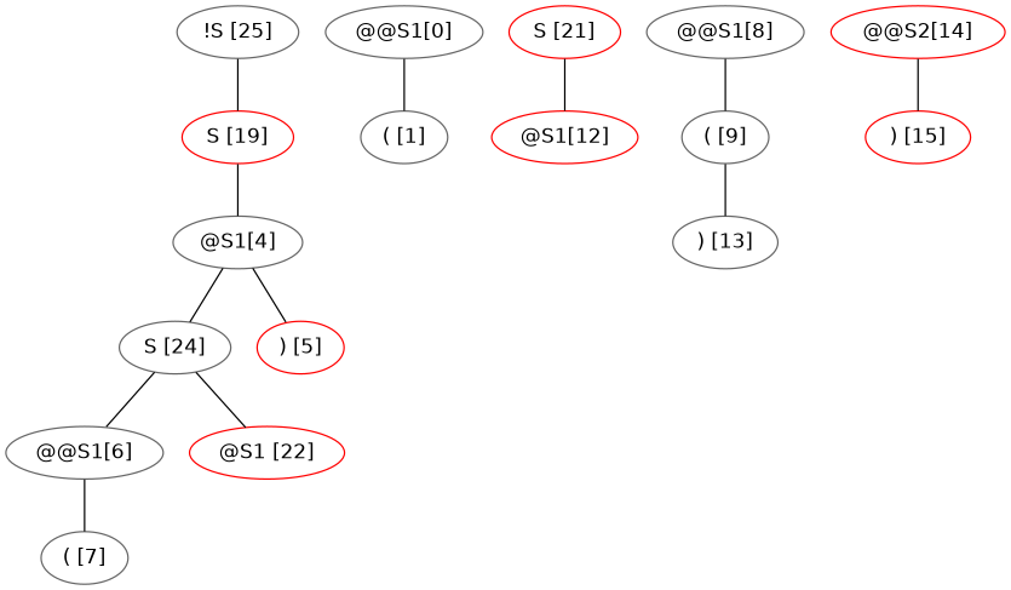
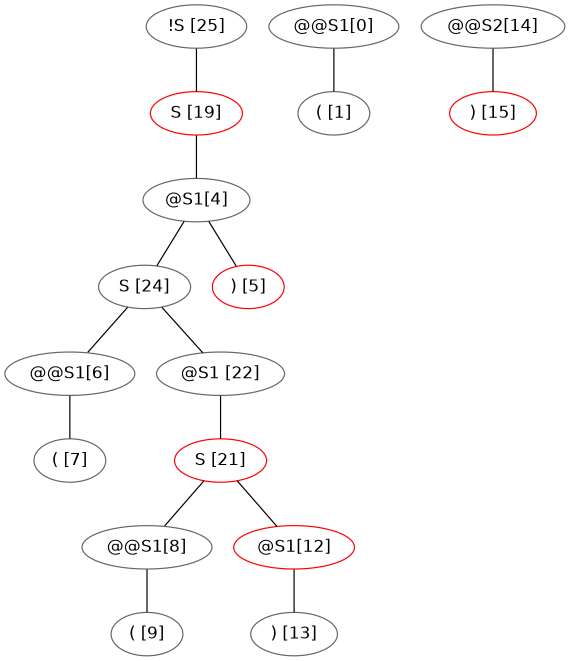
  graph {
    fontname="DejaVu Sans"
    node [color=gray40 fontname="DejaVu Sans"]
    edge [fontname="DejaVu Sans"]
    "S [19]" [color=red]
    "!S [25]"
    "@S1[4]"
    "S [24]"
    "@@S1[6]"
-   "@S1 [22]" [color=red]
+   "@S1 [22]"
    "@@S1[0]"
    "( [1]"
    ") [5]" [color=red]
    "( [7]"
    "S [21]" [color=red]
    "@@S1[8]"
    "@S1[12]" [color=red]
    ") [15]" [color=red]
-   "@@S2[14]" [color=red]
+   "@@S2[14]"
    "( [9]"
    ") [13]"
    "S [19]" -- "@S1[4]"
    "!S [25]" -- "S [19]"
    "@S1[4]" -- "S [24]"
    "@S1[4]" -- ") [5]"
    "S [24]" -- "@@S1[6]"
    "S [24]" -- "@S1 [22]"
    "@@S1[6]" -- "( [7]"
+   "@S1 [22]" -- "S [21]"
    "@@S1[0]" -- "( [1]"
+   "S [21]" -- "@@S1[8]"
    "S [21]" -- "@S1[12]"
    "@@S1[8]" -- "( [9]"
-   "( [9]" -- ") [13]"
+   "@S1[12]" -- ") [13]"
    "@@S2[14]" -- ") [15]"
  }
